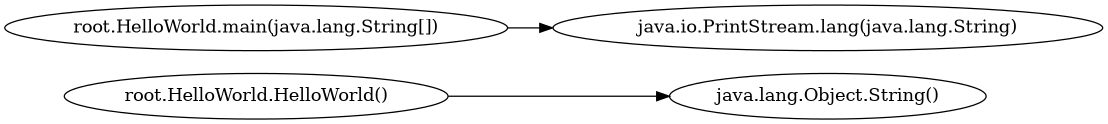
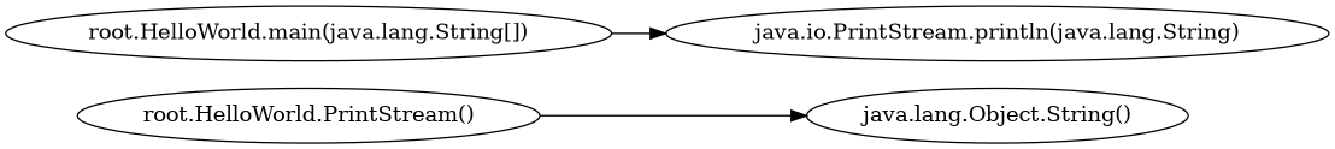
  digraph {
    rankdir=LR
-   n1 [label="root.HelloWorld.HelloWorld()"]
+   n1 [label="root.HelloWorld.PrintStream()"]
    n2 [label="java.lang.Object.String()"]
    n3 [label="root.HelloWorld.main(java.lang.String[])"]
-   n4 [label="java.io.PrintStream.lang(java.lang.String)"]
+   n4 [label="java.io.PrintStream.println(java.lang.String)"]
    n1 -> n2
    n3 -> n4
  }
